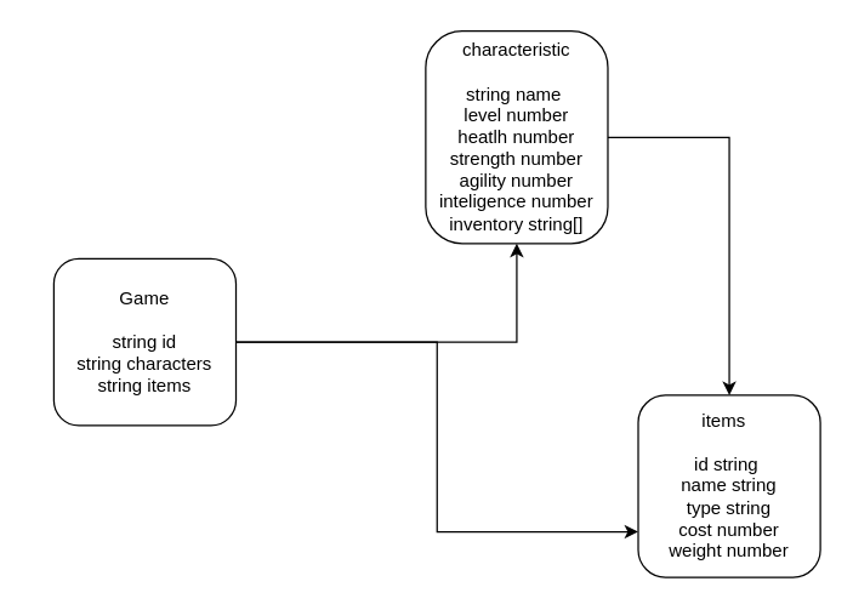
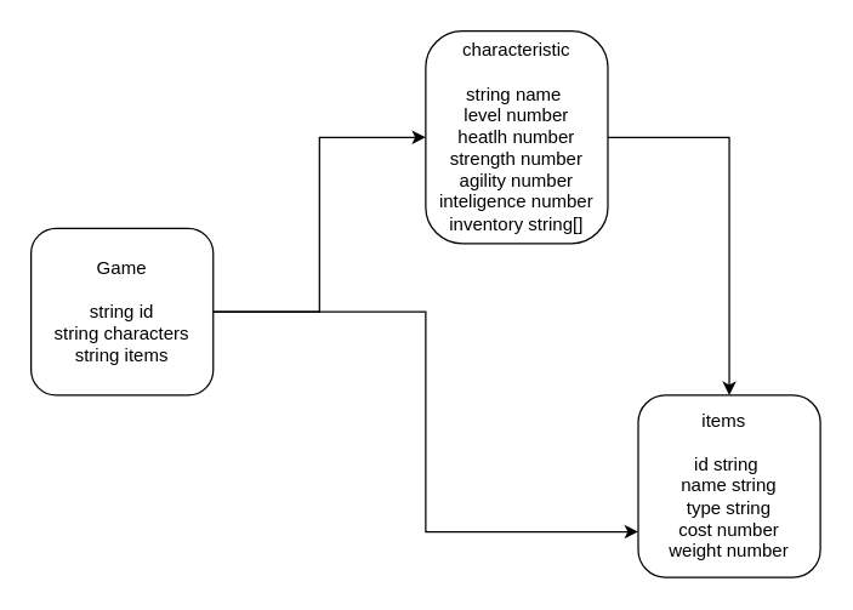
  <mxCell id="0" />
  <mxCell id="1" parent="0" />
  <mxCell id="2" style="edgeStyle=orthogonalEdgeStyle;rounded=0;orthogonalLoop=1;jettySize=auto;html=1;exitX=1;exitY=0.5;exitDx=0;exitDy=0;" edge="1" parent="1" source="4" target="6"><mxGeometry relative="1" as="geometry" /></mxCell>
  <mxCell id="3" style="edgeStyle=orthogonalEdgeStyle;rounded=0;orthogonalLoop=1;jettySize=auto;html=1;entryX=0;entryY=0.75;entryDx=0;entryDy=0;" edge="1" parent="1" source="4" target="7"><mxGeometry relative="1" as="geometry" /></mxCell>
- <mxCell id="4" value="Game&lt;div&gt;&lt;br&gt;&lt;div&gt;string id&lt;/div&gt;&lt;div&gt;string characters&lt;/div&gt;&lt;div&gt;string items&lt;/div&gt;&lt;/div&gt;" style="rounded=1;whiteSpace=wrap;html=1;" vertex="1" parent="1"><mxGeometry x="35" y="170" width="120" height="110" as="geometry" /></mxCell>
+ <mxCell id="4" value="Game&lt;div&gt;&lt;br&gt;&lt;div&gt;string id&lt;/div&gt;&lt;div&gt;string characters&lt;/div&gt;&lt;div&gt;string items&lt;/div&gt;&lt;/div&gt;" style="rounded=1;whiteSpace=wrap;html=1;" vertex="1" parent="1"><mxGeometry x="20" y="150" width="120" height="110" as="geometry" /></mxCell>
  <mxCell id="5" style="edgeStyle=orthogonalEdgeStyle;rounded=0;orthogonalLoop=1;jettySize=auto;html=1;entryX=0.5;entryY=0;entryDx=0;entryDy=0;" edge="1" parent="1" source="6" target="7"><mxGeometry relative="1" as="geometry" /></mxCell>
  <mxCell id="6" value="characteristic&lt;div&gt;&lt;br&gt;&lt;div&gt;string name&amp;nbsp;&lt;/div&gt;&lt;div&gt;level number&lt;/div&gt;&lt;div&gt;heatlh number&lt;/div&gt;&lt;div&gt;strength number&lt;/div&gt;&lt;div&gt;agility number&lt;/div&gt;&lt;div&gt;inteligence number&lt;/div&gt;&lt;div&gt;inventory string[]&lt;/div&gt;&lt;/div&gt;" style="rounded=1;whiteSpace=wrap;html=1;arcSize=20;" vertex="1" parent="1"><mxGeometry x="280" y="20" width="120" height="140" as="geometry" /></mxCell>
  <mxCell id="7" value="items&amp;nbsp;&amp;nbsp;&lt;div&gt;&lt;span style=&quot;background-color: initial;&quot;&gt;&lt;br&gt;&lt;/span&gt;&lt;/div&gt;&lt;div&gt;&lt;span style=&quot;background-color: initial;&quot;&gt;id string&amp;nbsp;&lt;/span&gt;&lt;div&gt;name string&lt;/div&gt;&lt;div&gt;type string&lt;/div&gt;&lt;div&gt;cost number&lt;/div&gt;&lt;div&gt;weight number&lt;/div&gt;&lt;/div&gt;" style="rounded=1;whiteSpace=wrap;html=1;" vertex="1" parent="1"><mxGeometry x="420" y="260" width="120" height="120" as="geometry" /></mxCell>
